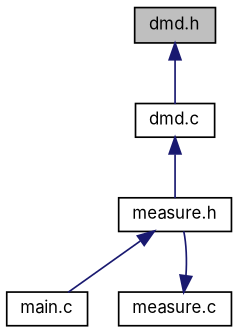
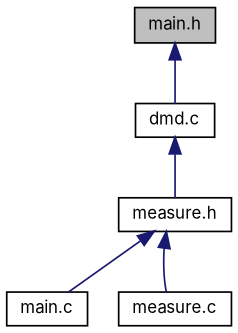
  digraph {
    fontname=Inter
    node [color=black fillcolor=white fontname=Inter fontsize=10 shape=record style=filled]
    edge [color=midnightblue dir=back fontname=Inter fontsize=10 labelfontname=Helvetica labelfontsize=10 style=solid]
-   n1 [fillcolor=grey75 fontcolor=black height=0.2 label="dmd.h" width=0.4]
+   n1 [fillcolor=grey75 fontcolor=black height=0.2 label="main.h" width=0.4]
    n2 [height=0.2 label="dmd.c" width=0.4]
    n3 [height=0.2 label="measure.h" width=0.4]
    n4 [height=0.2 label="main.c" width=0.4]
    n5 [height=0.2 label="measure.c" width=0.4]
    n1 -> n2
    n2 -> n3
    n3 -> n4
-   n5 -> n3
+   n3 -> n5
  }
